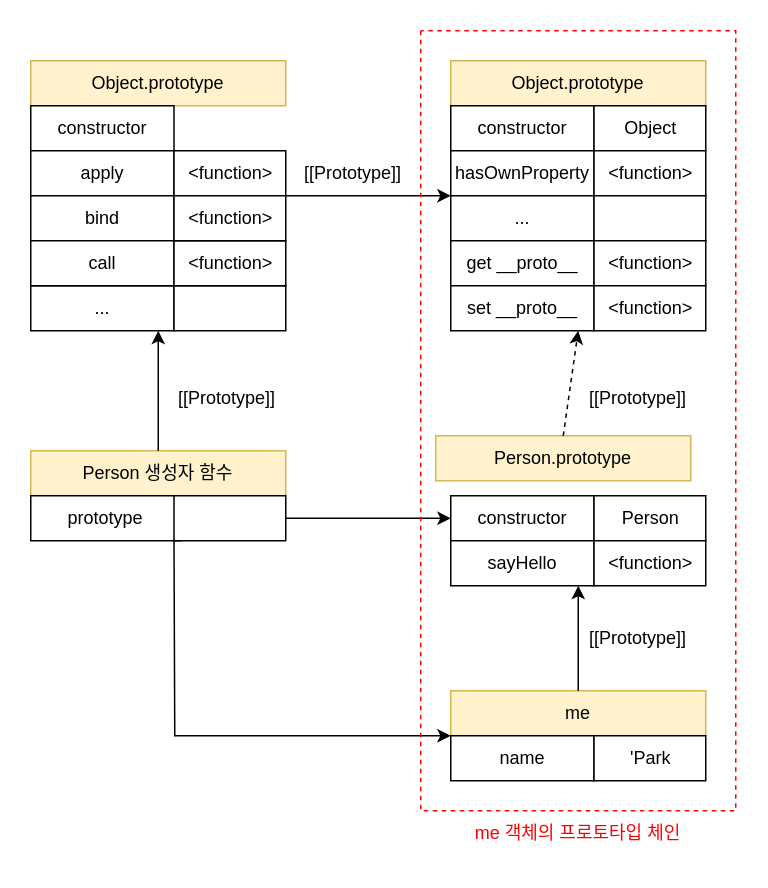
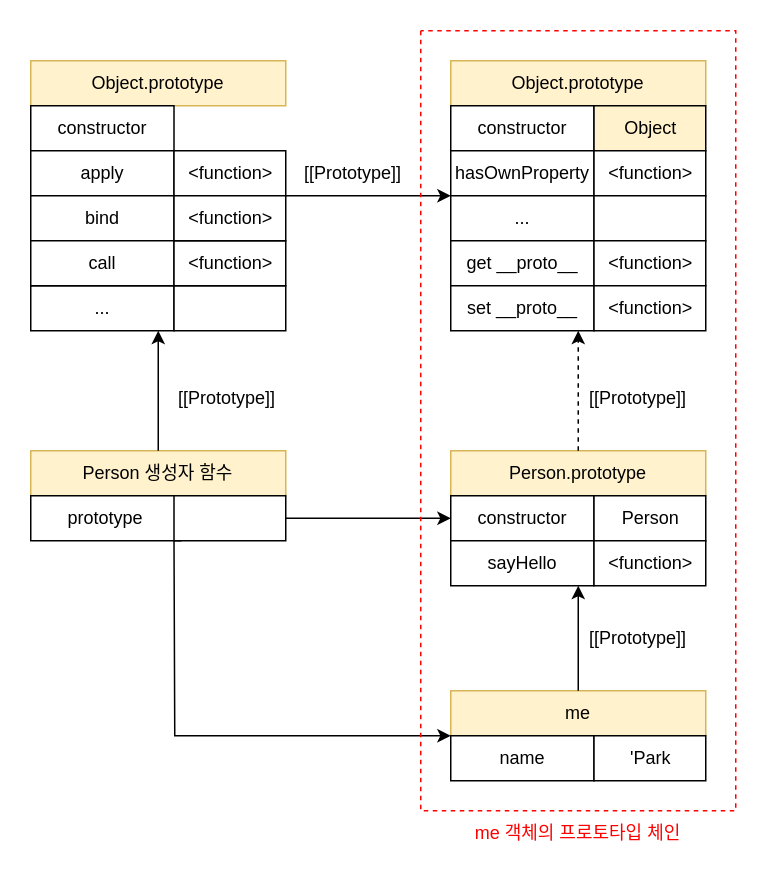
  <mxCell id="0" />
  <mxCell id="1" parent="0" />
  <mxCell id="2" value="Person 생성자 함수" style="rounded=0;whiteSpace=wrap;html=1;fillColor=#fff2cc;strokeColor=#d6b656;" vertex="1" parent="1"><mxGeometry x="20" y="300" width="170" height="30" as="geometry" /></mxCell>
  <mxCell id="3" value="prototype" style="rounded=0;whiteSpace=wrap;html=1;" vertex="1" parent="1"><mxGeometry x="20" y="330" width="100" height="30" as="geometry" /></mxCell>
  <mxCell id="4" value="" style="rounded=0;whiteSpace=wrap;html=1;" vertex="1" parent="1"><mxGeometry x="115.5" y="330" width="74.5" height="30" as="geometry" /></mxCell>
- <mxCell id="5" value="Person.prototype" style="rounded=0;whiteSpace=wrap;html=1;fillColor=#fff2cc;strokeColor=#d6b656;" vertex="1" parent="1"><mxGeometry x="290" y="290" width="170" height="30" as="geometry" /></mxCell>
+ <mxCell id="5" value="Person.prototype" style="rounded=0;whiteSpace=wrap;html=1;fillColor=#fff2cc;strokeColor=#d6b656;" vertex="1" parent="1"><mxGeometry x="300" y="300" width="170" height="30" as="geometry" /></mxCell>
  <mxCell id="6" value="constructor" style="rounded=0;whiteSpace=wrap;html=1;" vertex="1" parent="1"><mxGeometry x="300" y="330" width="95.5" height="30" as="geometry" /></mxCell>
  <mxCell id="7" value="Person" style="rounded=0;whiteSpace=wrap;html=1;" vertex="1" parent="1"><mxGeometry x="395.5" y="330" width="74.5" height="30" as="geometry" /></mxCell>
  <mxCell id="8" value="me" style="rounded=0;whiteSpace=wrap;html=1;fillColor=#fff2cc;strokeColor=#d6b656;" vertex="1" parent="1"><mxGeometry x="300" y="460" width="170" height="30" as="geometry" /></mxCell>
  <mxCell id="9" value="name" style="rounded=0;whiteSpace=wrap;html=1;" vertex="1" parent="1"><mxGeometry x="300" y="490" width="95.5" height="30" as="geometry" /></mxCell>
  <mxCell id="10" value="'Park" style="rounded=0;whiteSpace=wrap;html=1;" vertex="1" parent="1"><mxGeometry x="395.5" y="490" width="74.5" height="30" as="geometry" /></mxCell>
  <mxCell id="11" value="sayHello" style="rounded=0;whiteSpace=wrap;html=1;" vertex="1" parent="1"><mxGeometry x="300" y="360" width="95.5" height="30" as="geometry" /></mxCell>
  <mxCell id="12" value="&amp;lt;function&amp;gt;" style="rounded=0;whiteSpace=wrap;html=1;" vertex="1" parent="1"><mxGeometry x="395.5" y="360" width="74.5" height="30" as="geometry" /></mxCell>
  <mxCell id="13" value="Object.prototype" style="rounded=0;whiteSpace=wrap;html=1;fillColor=#fff2cc;strokeColor=#d6b656;" vertex="1" parent="1"><mxGeometry x="300" y="40" width="170" height="30" as="geometry" /></mxCell>
  <mxCell id="14" value="constructor" style="rounded=0;whiteSpace=wrap;html=1;" vertex="1" parent="1"><mxGeometry x="300" y="70" width="95.5" height="30" as="geometry" /></mxCell>
- <mxCell id="15" value="Object" style="rounded=0;whiteSpace=wrap;html=1;" vertex="1" parent="1"><mxGeometry x="395.5" y="70" width="74.5" height="30" as="geometry" /></mxCell>
+ <mxCell id="15" value="Object" style="rounded=0;whiteSpace=wrap;html=1;fillColor=#fff2cc;" vertex="1" parent="1"><mxGeometry x="395.5" y="70" width="74.5" height="30" as="geometry" /></mxCell>
  <mxCell id="16" value="hasOwnProperty" style="rounded=0;whiteSpace=wrap;html=1;" vertex="1" parent="1"><mxGeometry x="300" y="100" width="95.5" height="30" as="geometry" /></mxCell>
  <mxCell id="17" value="&amp;lt;function&amp;gt;" style="rounded=0;whiteSpace=wrap;html=1;" vertex="1" parent="1"><mxGeometry x="395.5" y="100" width="74.5" height="30" as="geometry" /></mxCell>
  <mxCell id="18" value="..." style="rounded=0;whiteSpace=wrap;html=1;" vertex="1" parent="1"><mxGeometry x="300" y="130" width="95.5" height="30" as="geometry" /></mxCell>
  <mxCell id="19" value="get __proto__" style="rounded=0;whiteSpace=wrap;html=1;" vertex="1" parent="1"><mxGeometry x="300" y="160" width="95.5" height="30" as="geometry" /></mxCell>
  <mxCell id="20" value="set __proto__" style="rounded=0;whiteSpace=wrap;html=1;" vertex="1" parent="1"><mxGeometry x="300" y="190" width="95.5" height="30" as="geometry" /></mxCell>
  <mxCell id="21" value="" style="rounded=0;whiteSpace=wrap;html=1;" vertex="1" parent="1"><mxGeometry x="395.5" y="130" width="74.5" height="30" as="geometry" /></mxCell>
  <mxCell id="22" value="&amp;lt;function&amp;gt;" style="rounded=0;whiteSpace=wrap;html=1;" vertex="1" parent="1"><mxGeometry x="395.5" y="160" width="74.5" height="30" as="geometry" /></mxCell>
  <mxCell id="23" value="&amp;lt;function&amp;gt;" style="rounded=0;whiteSpace=wrap;html=1;" vertex="1" parent="1"><mxGeometry x="395.5" y="190" width="74.5" height="30" as="geometry" /></mxCell>
  <mxCell id="24" value="Object.prototype" style="rounded=0;whiteSpace=wrap;html=1;fillColor=#fff2cc;strokeColor=#d6b656;" vertex="1" parent="1"><mxGeometry x="20" y="40" width="170" height="30" as="geometry" /></mxCell>
  <mxCell id="25" value="constructor" style="rounded=0;whiteSpace=wrap;html=1;" vertex="1" parent="1"><mxGeometry x="20" y="70" width="95.5" height="30" as="geometry" /></mxCell>
  <mxCell id="26" value="apply" style="rounded=0;whiteSpace=wrap;html=1;" vertex="1" parent="1"><mxGeometry x="20" y="100" width="95.5" height="30" as="geometry" /></mxCell>
  <mxCell id="27" value="&amp;lt;function&amp;gt;" style="rounded=0;whiteSpace=wrap;html=1;" vertex="1" parent="1"><mxGeometry x="115.5" y="100" width="74.5" height="30" as="geometry" /></mxCell>
  <mxCell id="28" value="..." style="rounded=0;whiteSpace=wrap;html=1;" vertex="1" parent="1"><mxGeometry x="20" y="190" width="95.5" height="30" as="geometry" /></mxCell>
  <mxCell id="29" value="bind" style="rounded=0;whiteSpace=wrap;html=1;" vertex="1" parent="1"><mxGeometry x="20" y="130" width="95.5" height="30" as="geometry" /></mxCell>
  <mxCell id="30" value="call" style="rounded=0;whiteSpace=wrap;html=1;" vertex="1" parent="1"><mxGeometry x="20" y="160" width="95.5" height="30" as="geometry" /></mxCell>
  <mxCell id="31" value="" style="rounded=0;whiteSpace=wrap;html=1;" vertex="1" parent="1"><mxGeometry x="115.5" y="190" width="74.5" height="30" as="geometry" /></mxCell>
  <mxCell id="32" value="&amp;lt;function&amp;gt;" style="rounded=0;whiteSpace=wrap;html=1;" vertex="1" parent="1"><mxGeometry x="115.5" y="160" width="74.5" height="30" as="geometry" /></mxCell>
  <mxCell id="33" value="&amp;lt;function&amp;gt;" style="rounded=0;whiteSpace=wrap;html=1;" vertex="1" parent="1"><mxGeometry x="115.5" y="130" width="74.5" height="30" as="geometry" /></mxCell>
  <mxCell id="34" value="" style="endArrow=classic;html=1;rounded=0;exitX=0.5;exitY=0;exitDx=0;exitDy=0;" edge="1" parent="1" source="8"><mxGeometry width="50" height="50" relative="1" as="geometry"><mxPoint x="330" y="360" as="sourcePoint" /><mxPoint x="385" y="390" as="targetPoint" /></mxGeometry></mxCell>
  <mxCell id="35" value="" style="endArrow=classic;html=1;rounded=0;exitX=0.5;exitY=0;exitDx=0;exitDy=0;entryX=0.89;entryY=1;entryDx=0;entryDy=0;entryPerimeter=0;dashed=1;" edge="1" parent="1" source="5" target="20"><mxGeometry width="50" height="50" relative="1" as="geometry"><mxPoint x="330" y="360" as="sourcePoint" /><mxPoint x="380" y="310" as="targetPoint" /></mxGeometry></mxCell>
  <mxCell id="36" value="" style="endArrow=classic;html=1;rounded=0;exitX=1;exitY=0.5;exitDx=0;exitDy=0;entryX=0;entryY=0.5;entryDx=0;entryDy=0;" edge="1" parent="1" source="4" target="6"><mxGeometry width="50" height="50" relative="1" as="geometry"><mxPoint x="160" y="330" as="sourcePoint" /><mxPoint x="210" y="280" as="targetPoint" /></mxGeometry></mxCell>
  <mxCell id="37" value="" style="endArrow=classic;html=1;rounded=0;exitX=0.5;exitY=0;exitDx=0;exitDy=0;entryX=0.89;entryY=1;entryDx=0;entryDy=0;entryPerimeter=0;" edge="1" parent="1" source="2" target="28"><mxGeometry width="50" height="50" relative="1" as="geometry"><mxPoint x="160" y="330" as="sourcePoint" /><mxPoint x="210" y="280" as="targetPoint" /></mxGeometry></mxCell>
  <mxCell id="38" value="" style="endArrow=classic;html=1;rounded=0;exitX=0;exitY=1;exitDx=0;exitDy=0;entryX=0;entryY=0;entryDx=0;entryDy=0;" edge="1" parent="1" source="4" target="9"><mxGeometry width="50" height="50" relative="1" as="geometry"><mxPoint x="160" y="330" as="sourcePoint" /><mxPoint x="210" y="280" as="targetPoint" /><Array as="points"><mxPoint x="116" y="490" /></Array></mxGeometry></mxCell>
  <mxCell id="39" value="[[Prototype]]" style="text;html=1;strokeColor=none;fillColor=none;align=center;verticalAlign=middle;whiteSpace=wrap;rounded=0;" vertex="1" parent="1"><mxGeometry x="390" y="250" width="70" height="30" as="geometry" /></mxCell>
  <mxCell id="40" value="[[Prototype]]" style="text;html=1;strokeColor=none;fillColor=none;align=center;verticalAlign=middle;whiteSpace=wrap;rounded=0;" vertex="1" parent="1"><mxGeometry x="390" y="410" width="70" height="30" as="geometry" /></mxCell>
  <mxCell id="41" value="[[Prototype]]" style="text;html=1;strokeColor=none;fillColor=none;align=center;verticalAlign=middle;whiteSpace=wrap;rounded=0;" vertex="1" parent="1"><mxGeometry x="200" y="100" width="70" height="30" as="geometry" /></mxCell>
  <mxCell id="42" value="" style="endArrow=classic;html=1;rounded=0;exitX=1;exitY=0;exitDx=0;exitDy=0;entryX=0;entryY=0;entryDx=0;entryDy=0;" edge="1" parent="1" source="33" target="18"><mxGeometry width="50" height="50" relative="1" as="geometry"><mxPoint x="300" y="290" as="sourcePoint" /><mxPoint x="350" y="240" as="targetPoint" /></mxGeometry></mxCell>
  <mxCell id="43" value="[[Prototype]]" style="text;html=1;strokeColor=none;fillColor=none;align=center;verticalAlign=middle;whiteSpace=wrap;rounded=0;" vertex="1" parent="1"><mxGeometry x="115.5" y="250" width="70" height="30" as="geometry" /></mxCell>
  <mxCell id="44" value="" style="endArrow=none;dashed=1;html=1;rounded=0;strokeColor=#FF0000;" edge="1" parent="1"><mxGeometry width="50" height="50" relative="1" as="geometry"><mxPoint x="280" y="20" as="sourcePoint" /><mxPoint x="280" y="20" as="targetPoint" /><Array as="points"><mxPoint x="280" y="540" /><mxPoint x="490" y="540" /><mxPoint x="490" y="20" /></Array></mxGeometry></mxCell>
  <mxCell id="45" value="&lt;font color=&quot;#ff0000&quot;&gt;me 객체의 프로토타입 체인&lt;/font&gt;" style="text;html=1;strokeColor=none;fillColor=none;align=center;verticalAlign=middle;whiteSpace=wrap;rounded=0;" vertex="1" parent="1"><mxGeometry x="308.88" y="540" width="152.25" height="30" as="geometry" /></mxCell>
